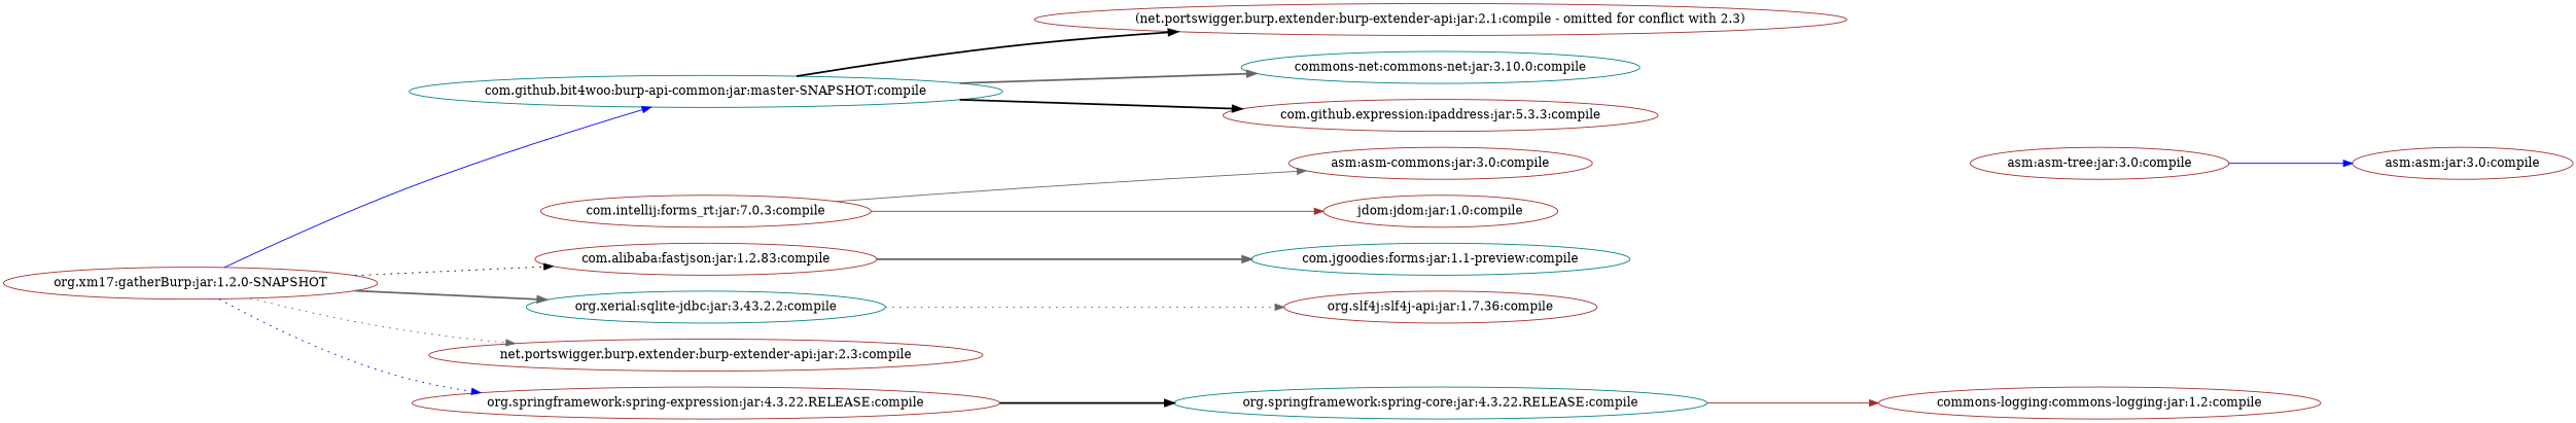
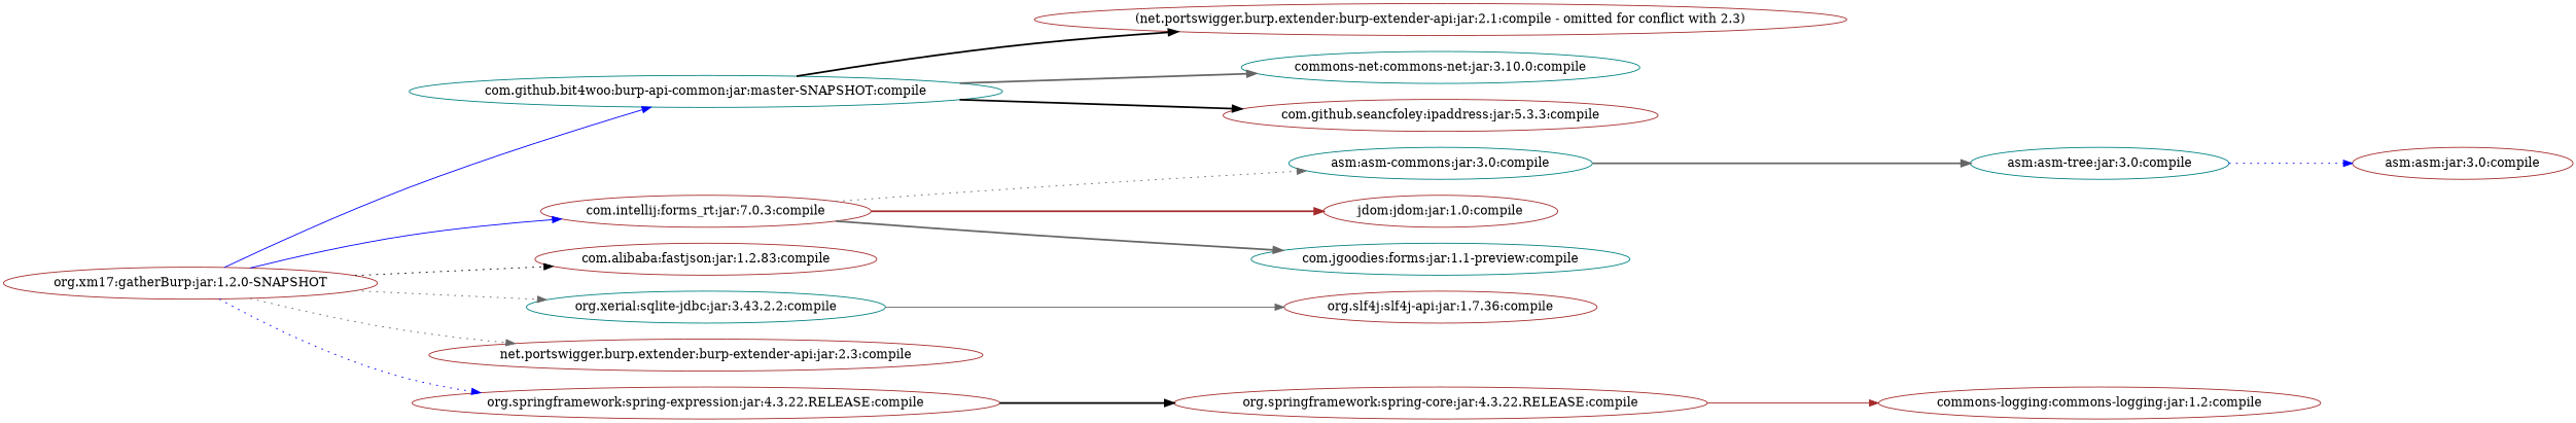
  digraph {
    rankdir=LR
    node [color=brown]
    edge [color=gray40 style=bold]
    "com.github.bit4woo:burp-api-common:jar:master-SNAPSHOT:compile" [color=teal]
    "org.xm17:gatherBurp:jar:1.2.0-SNAPSHOT"
    "com.intellij:forms_rt:jar:7.0.3:compile"
    "org.xerial:sqlite-jdbc:jar:3.43.2.2:compile" [color=teal]
    "com.alibaba:fastjson:jar:1.2.83:compile"
    "net.portswigger.burp.extender:burp-extender-api:jar:2.3:compile"
    "org.springframework:spring-expression:jar:4.3.22.RELEASE:compile"
    "(net.portswigger.burp.extender:burp-extender-api:jar:2.1:compile - omitted for conflict with 2.3)"
    "commons-net:commons-net:jar:3.10.0:compile" [color=teal]
-   "com.github.seancfoley:ipaddress:jar:5.3.3:compile" [label="com.github.expression:ipaddress:jar:5.3.3:compile"]
-   "asm:asm-commons:jar:3.0:compile"
+   "com.github.seancfoley:ipaddress:jar:5.3.3:compile"
+   "asm:asm-commons:jar:3.0:compile" [color=teal]
    "com.jgoodies:forms:jar:1.1-preview:compile" [color=teal]
    "jdom:jdom:jar:1.0:compile"
    "org.slf4j:slf4j-api:jar:1.7.36:compile"
-   "org.springframework:spring-core:jar:4.3.22.RELEASE:compile" [color=teal]
-   "asm:asm-tree:jar:3.0:compile"
+   "org.springframework:spring-core:jar:4.3.22.RELEASE:compile"
+   "asm:asm-tree:jar:3.0:compile" [color=teal]
    "commons-logging:commons-logging:jar:1.2:compile"
    "asm:asm:jar:3.0:compile"
    "com.github.bit4woo:burp-api-common:jar:master-SNAPSHOT:compile" -> "(net.portswigger.burp.extender:burp-extender-api:jar:2.1:compile - omitted for conflict with 2.3)" [color=black]
    "com.github.bit4woo:burp-api-common:jar:master-SNAPSHOT:compile" -> "commons-net:commons-net:jar:3.10.0:compile"
    "com.github.bit4woo:burp-api-common:jar:master-SNAPSHOT:compile" -> "com.github.seancfoley:ipaddress:jar:5.3.3:compile" [color=black]
    "org.xm17:gatherBurp:jar:1.2.0-SNAPSHOT" -> "com.github.bit4woo:burp-api-common:jar:master-SNAPSHOT:compile" [color=blue style=solid]
-   "org.xm17:gatherBurp:jar:1.2.0-SNAPSHOT" -> "org.xerial:sqlite-jdbc:jar:3.43.2.2:compile"
+   "org.xm17:gatherBurp:jar:1.2.0-SNAPSHOT" -> "com.intellij:forms_rt:jar:7.0.3:compile" [color=blue style=solid]
+   "org.xm17:gatherBurp:jar:1.2.0-SNAPSHOT" -> "org.xerial:sqlite-jdbc:jar:3.43.2.2:compile" [style=dotted]
    "org.xm17:gatherBurp:jar:1.2.0-SNAPSHOT" -> "com.alibaba:fastjson:jar:1.2.83:compile" [color=black style=dotted]
    "org.xm17:gatherBurp:jar:1.2.0-SNAPSHOT" -> "net.portswigger.burp.extender:burp-extender-api:jar:2.3:compile" [style=dotted]
    "org.xm17:gatherBurp:jar:1.2.0-SNAPSHOT" -> "org.springframework:spring-expression:jar:4.3.22.RELEASE:compile" [color=blue style=dotted]
-   "com.intellij:forms_rt:jar:7.0.3:compile" -> "asm:asm-commons:jar:3.0:compile" [style=solid]
-   "com.alibaba:fastjson:jar:1.2.83:compile" -> "com.jgoodies:forms:jar:1.1-preview:compile"
-   "com.intellij:forms_rt:jar:7.0.3:compile" -> "jdom:jdom:jar:1.0:compile" [color=brown style=solid]
-   "org.xerial:sqlite-jdbc:jar:3.43.2.2:compile" -> "org.slf4j:slf4j-api:jar:1.7.36:compile" [style=dotted]
+   "com.intellij:forms_rt:jar:7.0.3:compile" -> "asm:asm-commons:jar:3.0:compile" [style=dotted]
+   "com.intellij:forms_rt:jar:7.0.3:compile" -> "com.jgoodies:forms:jar:1.1-preview:compile"
+   "com.intellij:forms_rt:jar:7.0.3:compile" -> "jdom:jdom:jar:1.0:compile" [color=brown]
+   "org.xerial:sqlite-jdbc:jar:3.43.2.2:compile" -> "org.slf4j:slf4j-api:jar:1.7.36:compile" [style=solid]
    "org.springframework:spring-expression:jar:4.3.22.RELEASE:compile" -> "org.springframework:spring-core:jar:4.3.22.RELEASE:compile" [color=black]
+   "asm:asm-commons:jar:3.0:compile" -> "asm:asm-tree:jar:3.0:compile"
    "org.springframework:spring-core:jar:4.3.22.RELEASE:compile" -> "commons-logging:commons-logging:jar:1.2:compile" [color=brown style=solid]
-   "asm:asm-tree:jar:3.0:compile" -> "asm:asm:jar:3.0:compile" [color=blue style=solid]
+   "asm:asm-tree:jar:3.0:compile" -> "asm:asm:jar:3.0:compile" [color=blue style=dotted]
  }
